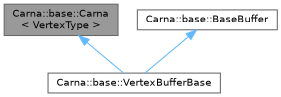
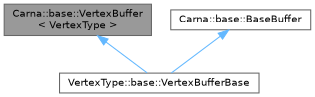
  digraph {
    node [color=gray40 fillcolor=white fontname=Helvetica fontsize=10 shape=box style=filled]
    edge [color=steelblue1 dir=back fontname=Helvetica fontsize=10 labelfontname=Helvetica labelfontsize=10 style=solid]
-   n1 [fillcolor=grey60 fontcolor=black height=0.2 label="Carna::base::Carna\l\< VertexType \>" width=0.4]
-   n2 [height=0.2 label="Carna::base::VertexBufferBase" width=0.4]
+   n1 [fillcolor=grey60 fontcolor=black height=0.2 label="Carna::base::VertexBuffer\l\< VertexType \>" width=0.4]
+   n2 [height=0.2 label="VertexType::base::VertexBufferBase" width=0.4]
    n3 [height=0.2 label="Carna::base::BaseBuffer" width=0.4]
    n1 -> n2
    n3 -> n2
  }
